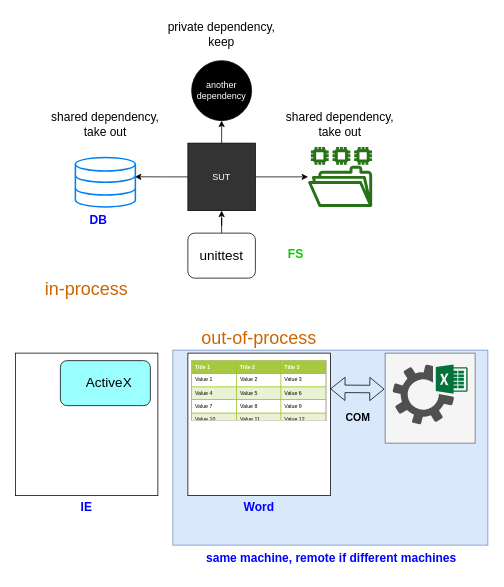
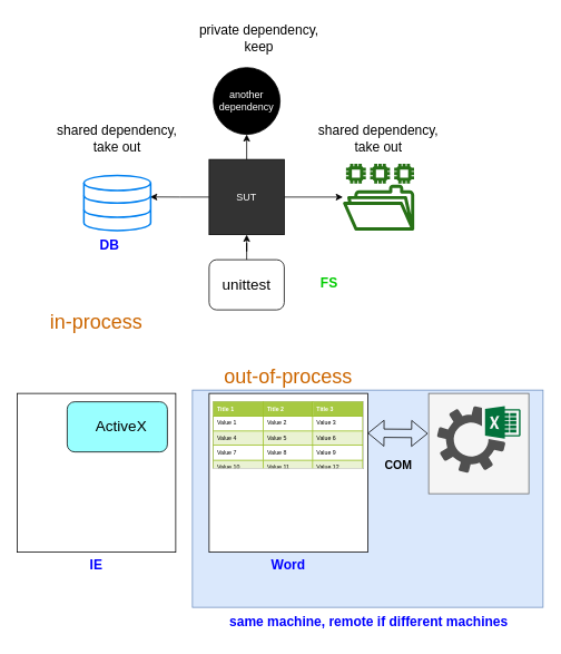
  <mxCell id="0" />
  <mxCell id="1" parent="0" />
  <mxCell id="2" value="" style="rounded=0;whiteSpace=wrap;html=1;fontSize=18;fillColor=#dae8fc;strokeColor=#6c8ebf;" parent="1" vertex="1"><mxGeometry x="230" y="466" width="420" height="260" as="geometry" /></mxCell>
  <mxCell id="3" style="edgeStyle=orthogonalEdgeStyle;rounded=0;orthogonalLoop=1;jettySize=auto;html=1;entryX=0.5;entryY=1;entryDx=0;entryDy=0;" parent="1" source="4" target="8" edge="1"><mxGeometry relative="1" as="geometry" /></mxCell>
  <mxCell id="4" value="" style="rounded=1;whiteSpace=wrap;html=1;" parent="1" vertex="1"><mxGeometry x="250" y="310" width="90" height="60" as="geometry" /></mxCell>
  <mxCell id="5" style="edgeStyle=orthogonalEdgeStyle;rounded=0;orthogonalLoop=1;jettySize=auto;html=1;exitX=0;exitY=0.5;exitDx=0;exitDy=0;entryX=0.992;entryY=0.392;entryDx=0;entryDy=0;entryPerimeter=0;" parent="1" source="8" target="10" edge="1"><mxGeometry relative="1" as="geometry" /></mxCell>
  <mxCell id="6" style="edgeStyle=orthogonalEdgeStyle;rounded=0;orthogonalLoop=1;jettySize=auto;html=1;exitX=1;exitY=0.5;exitDx=0;exitDy=0;" parent="1" source="8" target="9" edge="1"><mxGeometry relative="1" as="geometry" /></mxCell>
  <mxCell id="7" style="edgeStyle=orthogonalEdgeStyle;rounded=0;orthogonalLoop=1;jettySize=auto;html=1;exitX=0.5;exitY=0;exitDx=0;exitDy=0;entryX=0.5;entryY=1;entryDx=0;entryDy=0;" parent="1" source="8" target="11" edge="1"><mxGeometry relative="1" as="geometry" /></mxCell>
  <mxCell id="8" value="" style="whiteSpace=wrap;html=1;aspect=fixed;fillColor=#333333;" parent="1" vertex="1"><mxGeometry x="250" y="190" width="90" height="90" as="geometry" /></mxCell>
  <mxCell id="9" value="" style="outlineConnect=0;fontColor=#232F3E;gradientColor=none;fillColor=#277116;strokeColor=none;dashed=0;verticalLabelPosition=bottom;verticalAlign=top;align=center;html=1;fontSize=12;fontStyle=0;aspect=fixed;pointerEvents=1;shape=mxgraph.aws4.file_system;" parent="1" vertex="1"><mxGeometry x="410" y="195" width="86" height="80" as="geometry" /></mxCell>
  <mxCell id="10" value="" style="html=1;verticalLabelPosition=bottom;align=center;labelBackgroundColor=#ffffff;verticalAlign=top;strokeWidth=2;strokeColor=#0080F0;shadow=0;dashed=0;shape=mxgraph.ios7.icons.data;" parent="1" vertex="1"><mxGeometry x="100" y="209" width="80" height="66" as="geometry" /></mxCell>
  <mxCell id="11" value="" style="ellipse;whiteSpace=wrap;html=1;aspect=fixed;fillColor=#000000;" parent="1" vertex="1"><mxGeometry x="255" y="80" width="80" height="80" as="geometry" /></mxCell>
  <mxCell id="12" value="&lt;font style=&quot;font-size: 16px&quot;&gt;shared dependency,&lt;br&gt;take out&lt;br&gt;&lt;/font&gt;" style="text;html=1;strokeColor=none;fillColor=none;align=center;verticalAlign=middle;whiteSpace=wrap;rounded=0;" parent="1" vertex="1"><mxGeometry x="60" y="140" width="160" height="50" as="geometry" /></mxCell>
  <mxCell id="13" value="&lt;font style=&quot;font-size: 16px&quot;&gt;shared dependency, take out&lt;/font&gt;" style="text;html=1;strokeColor=none;fillColor=none;align=center;verticalAlign=middle;whiteSpace=wrap;rounded=0;" parent="1" vertex="1"><mxGeometry x="368" y="140" width="170" height="50" as="geometry" /></mxCell>
- <mxCell id="14" value="&lt;font style=&quot;font-size: 16px&quot;&gt;private dependency,&lt;br&gt;keep&lt;br&gt;&lt;/font&gt;" style="text;html=1;strokeColor=none;fillColor=none;align=center;verticalAlign=middle;whiteSpace=wrap;rounded=0;" parent="1" vertex="1"><mxGeometry x="210" y="20" width="170" height="50" as="geometry" /></mxCell>
+ <mxCell id="14" value="&lt;font style=&quot;font-size: 16px&quot;&gt;private dependency,&lt;br&gt;keep&lt;br&gt;&lt;/font&gt;" style="text;html=1;strokeColor=none;fillColor=none;align=center;verticalAlign=middle;whiteSpace=wrap;rounded=0;" parent="1" vertex="1"><mxGeometry x="225" y="20" width="170" height="50" as="geometry" /></mxCell>
  <mxCell id="15" value="another dependency" style="text;html=1;strokeColor=none;fillColor=none;align=center;verticalAlign=middle;whiteSpace=wrap;rounded=0;fontColor=#FFFFFF;" parent="1" vertex="1"><mxGeometry x="240" y="100" width="110" height="40" as="geometry" /></mxCell>
  <mxCell id="16" value="SUT" style="text;html=1;strokeColor=none;fillColor=none;align=center;verticalAlign=middle;whiteSpace=wrap;rounded=0;fontColor=#FFFFFF;" parent="1" vertex="1"><mxGeometry x="250" y="215" width="90" height="40" as="geometry" /></mxCell>
  <mxCell id="17" value="unittest" style="text;html=1;strokeColor=none;fillColor=none;align=center;verticalAlign=middle;whiteSpace=wrap;rounded=0;fontColor=#000000;fontSize=18;" parent="1" vertex="1"><mxGeometry x="240" y="320" width="110" height="40" as="geometry" /></mxCell>
  <mxCell id="18" value="&lt;font style=&quot;font-size: 16px;&quot;&gt;FS&lt;/font&gt;" style="text;html=1;strokeColor=none;fillColor=none;align=center;verticalAlign=middle;whiteSpace=wrap;rounded=0;fontStyle=1;fontColor=#00CC00;fontSize=16;" parent="1" vertex="1"><mxGeometry x="363" y="322" width="62" height="30" as="geometry" /></mxCell>
  <mxCell id="19" value="&lt;span style=&quot;font-size: 16px;&quot;&gt;DB&lt;/span&gt;" style="text;html=1;strokeColor=none;fillColor=none;align=center;verticalAlign=middle;whiteSpace=wrap;rounded=0;fontStyle=1;fontColor=#0000FF;fontSize=16;" parent="1" vertex="1"><mxGeometry x="100" y="277" width="62" height="30" as="geometry" /></mxCell>
  <mxCell id="20" value="" style="whiteSpace=wrap;html=1;aspect=fixed;fillColor=#FFFFFF;fontSize=18;fontColor=#00CC00;" parent="1" vertex="1"><mxGeometry x="20" y="470" width="190" height="190" as="geometry" /></mxCell>
  <mxCell id="21" value="" style="rounded=1;whiteSpace=wrap;html=1;fillColor=#99FFFF;fontSize=18;fontColor=#FFFFFF;" parent="1" vertex="1"><mxGeometry x="80" y="480" width="120" height="60" as="geometry" /></mxCell>
  <mxCell id="22" value="ActiveX" style="text;html=1;align=center;verticalAlign=middle;whiteSpace=wrap;rounded=0;fontSize=18;" parent="1" vertex="1"><mxGeometry x="100" y="500" width="90" height="20" as="geometry" /></mxCell>
  <mxCell id="23" value="&lt;span style=&quot;font-size: 16px&quot;&gt;IE&lt;/span&gt;" style="text;html=1;strokeColor=none;fillColor=none;align=center;verticalAlign=middle;whiteSpace=wrap;rounded=0;fontStyle=1;fontColor=#0000FF;" parent="1" vertex="1"><mxGeometry x="20" y="660" width="190" height="30" as="geometry" /></mxCell>
  <mxCell id="24" value="&lt;font color=&quot;#cc6600&quot; style=&quot;font-size: 24px&quot;&gt;in-process&lt;/font&gt;" style="text;html=1;strokeColor=none;fillColor=none;align=center;verticalAlign=middle;whiteSpace=wrap;rounded=0;fontSize=18;fontColor=#FFFFFF;" parent="1" vertex="1"><mxGeometry x="20" y="365" width="190" height="40" as="geometry" /></mxCell>
  <mxCell id="25" value="" style="whiteSpace=wrap;html=1;aspect=fixed;fillColor=#FFFFFF;fontSize=18;fontColor=#00CC00;" parent="1" vertex="1"><mxGeometry x="250" y="470" width="190" height="190" as="geometry" /></mxCell>
  <mxCell id="26" value="&lt;span style=&quot;font-size: 16px&quot;&gt;Word&lt;/span&gt;" style="text;html=1;strokeColor=none;fillColor=none;align=center;verticalAlign=middle;whiteSpace=wrap;rounded=0;fontStyle=1;fontColor=#0000FF;" parent="1" vertex="1"><mxGeometry x="250" y="660" width="190" height="30" as="geometry" /></mxCell>
  <mxCell id="27" value="&lt;font color=&quot;#cc6600&quot;&gt;&lt;span style=&quot;font-size: 24px&quot;&gt;out-of-process&lt;/span&gt;&lt;/font&gt;" style="text;html=1;strokeColor=none;fillColor=none;align=center;verticalAlign=middle;whiteSpace=wrap;rounded=0;fontSize=18;fontColor=#FFFFFF;" parent="1" vertex="1"><mxGeometry x="250" y="430" width="190" height="40" as="geometry" /></mxCell>
  <mxCell id="28" value="" style="rounded=0;whiteSpace=wrap;html=1;fontSize=18;fillColor=#f5f5f5;strokeColor=#666666;fontColor=#333333;" parent="1" vertex="1"><mxGeometry x="513" y="470" width="120" height="120" as="geometry" /></mxCell>
  <mxCell id="29" value="" style="pointerEvents=1;shadow=0;dashed=0;html=1;strokeColor=none;fillColor=#505050;labelPosition=center;verticalLabelPosition=bottom;verticalAlign=top;outlineConnect=0;align=center;shape=mxgraph.office.services.excel_services;fontSize=18;fontColor=#FFFFFF;" parent="1" vertex="1"><mxGeometry x="523" y="485" width="100" height="80" as="geometry" /></mxCell>
  <mxCell id="30" value="" style="shape=flexArrow;endArrow=classic;startArrow=classic;html=1;fontSize=18;fontColor=#FFFFFF;entryX=-0.008;entryY=0.4;entryDx=0;entryDy=0;exitX=1;exitY=0.25;exitDx=0;exitDy=0;entryPerimeter=0;" parent="1" source="25" target="28" edge="1"><mxGeometry width="50" height="50" relative="1" as="geometry"><mxPoint x="300" y="760" as="sourcePoint" /><mxPoint x="350" y="710" as="targetPoint" /></mxGeometry></mxCell>
  <mxCell id="31" value="&lt;font style=&quot;font-size: 14px&quot;&gt;COM&lt;/font&gt;" style="text;html=1;strokeColor=none;fillColor=none;align=center;verticalAlign=middle;whiteSpace=wrap;rounded=0;fontSize=18;fontColor=#000000;fontStyle=1" parent="1" vertex="1"><mxGeometry x="456.5" y="545" width="40" height="20" as="geometry" /></mxCell>
  <mxCell id="32" value="&lt;span style=&quot;font-size: 16px&quot;&gt;same machine, remote if different machines&lt;br&gt;&lt;/span&gt;" style="text;html=1;strokeColor=none;fillColor=none;align=center;verticalAlign=middle;whiteSpace=wrap;rounded=0;fontStyle=1;fontColor=#0000FF;" parent="1" vertex="1"><mxGeometry x="233" y="726" width="417" height="34" as="geometry" /></mxCell>
  <mxCell id="33" value="&lt;table border=&quot;1&quot; width=&quot;100%&quot; height=&quot;100%&quot; cellpadding=&quot;4&quot; style=&quot;width: 100%; height: 100%; border-collapse: collapse; font-size: 7px;&quot;&gt;&lt;tbody style=&quot;font-size: 7px;&quot;&gt;&lt;tr style=&quot;background-color: rgb(167, 201, 66); color: rgb(255, 255, 255); border: 1px solid rgb(152, 191, 33); font-size: 7px;&quot;&gt;&lt;th align=&quot;left&quot; style=&quot;font-size: 7px;&quot;&gt;Title 1&lt;/th&gt;&lt;th align=&quot;left&quot; style=&quot;font-size: 7px;&quot;&gt;Title 2&lt;/th&gt;&lt;th align=&quot;left&quot; style=&quot;font-size: 7px;&quot;&gt;Title 3&lt;/th&gt;&lt;/tr&gt;&lt;tr style=&quot;border: 1px solid rgb(152, 191, 33); font-size: 7px;&quot;&gt;&lt;td style=&quot;font-size: 7px;&quot;&gt;Value 1&lt;/td&gt;&lt;td style=&quot;font-size: 7px;&quot;&gt;Value 2&lt;/td&gt;&lt;td style=&quot;font-size: 7px;&quot;&gt;Value 3&lt;/td&gt;&lt;/tr&gt;&lt;tr style=&quot;background-color: rgb(234, 242, 211); border: 1px solid rgb(152, 191, 33); font-size: 7px;&quot;&gt;&lt;td style=&quot;font-size: 7px;&quot;&gt;Value 4&lt;/td&gt;&lt;td style=&quot;font-size: 7px;&quot;&gt;Value 5&lt;/td&gt;&lt;td style=&quot;font-size: 7px;&quot;&gt;Value 6&lt;/td&gt;&lt;/tr&gt;&lt;tr style=&quot;border: 1px solid rgb(152, 191, 33); font-size: 7px;&quot;&gt;&lt;td style=&quot;font-size: 7px;&quot;&gt;Value 7&lt;/td&gt;&lt;td style=&quot;font-size: 7px;&quot;&gt;Value 8&lt;/td&gt;&lt;td style=&quot;font-size: 7px;&quot;&gt;Value 9&lt;/td&gt;&lt;/tr&gt;&lt;tr style=&quot;background-color: rgb(234, 242, 211); border: 1px solid rgb(152, 191, 33); font-size: 7px;&quot;&gt;&lt;td style=&quot;font-size: 7px;&quot;&gt;Value 10&lt;/td&gt;&lt;td style=&quot;font-size: 7px;&quot;&gt;Value 11&lt;/td&gt;&lt;td style=&quot;font-size: 7px;&quot;&gt;Value 12&lt;/td&gt;&lt;/tr&gt;&lt;/tbody&gt;&lt;/table&gt;" style="text;html=1;strokeColor=#c0c0c0;fillColor=#ffffff;overflow=fill;rounded=0;fontSize=7;fontColor=#000000;" parent="1" vertex="1"><mxGeometry x="255" y="480" width="180" height="80" as="geometry" /></mxCell>
